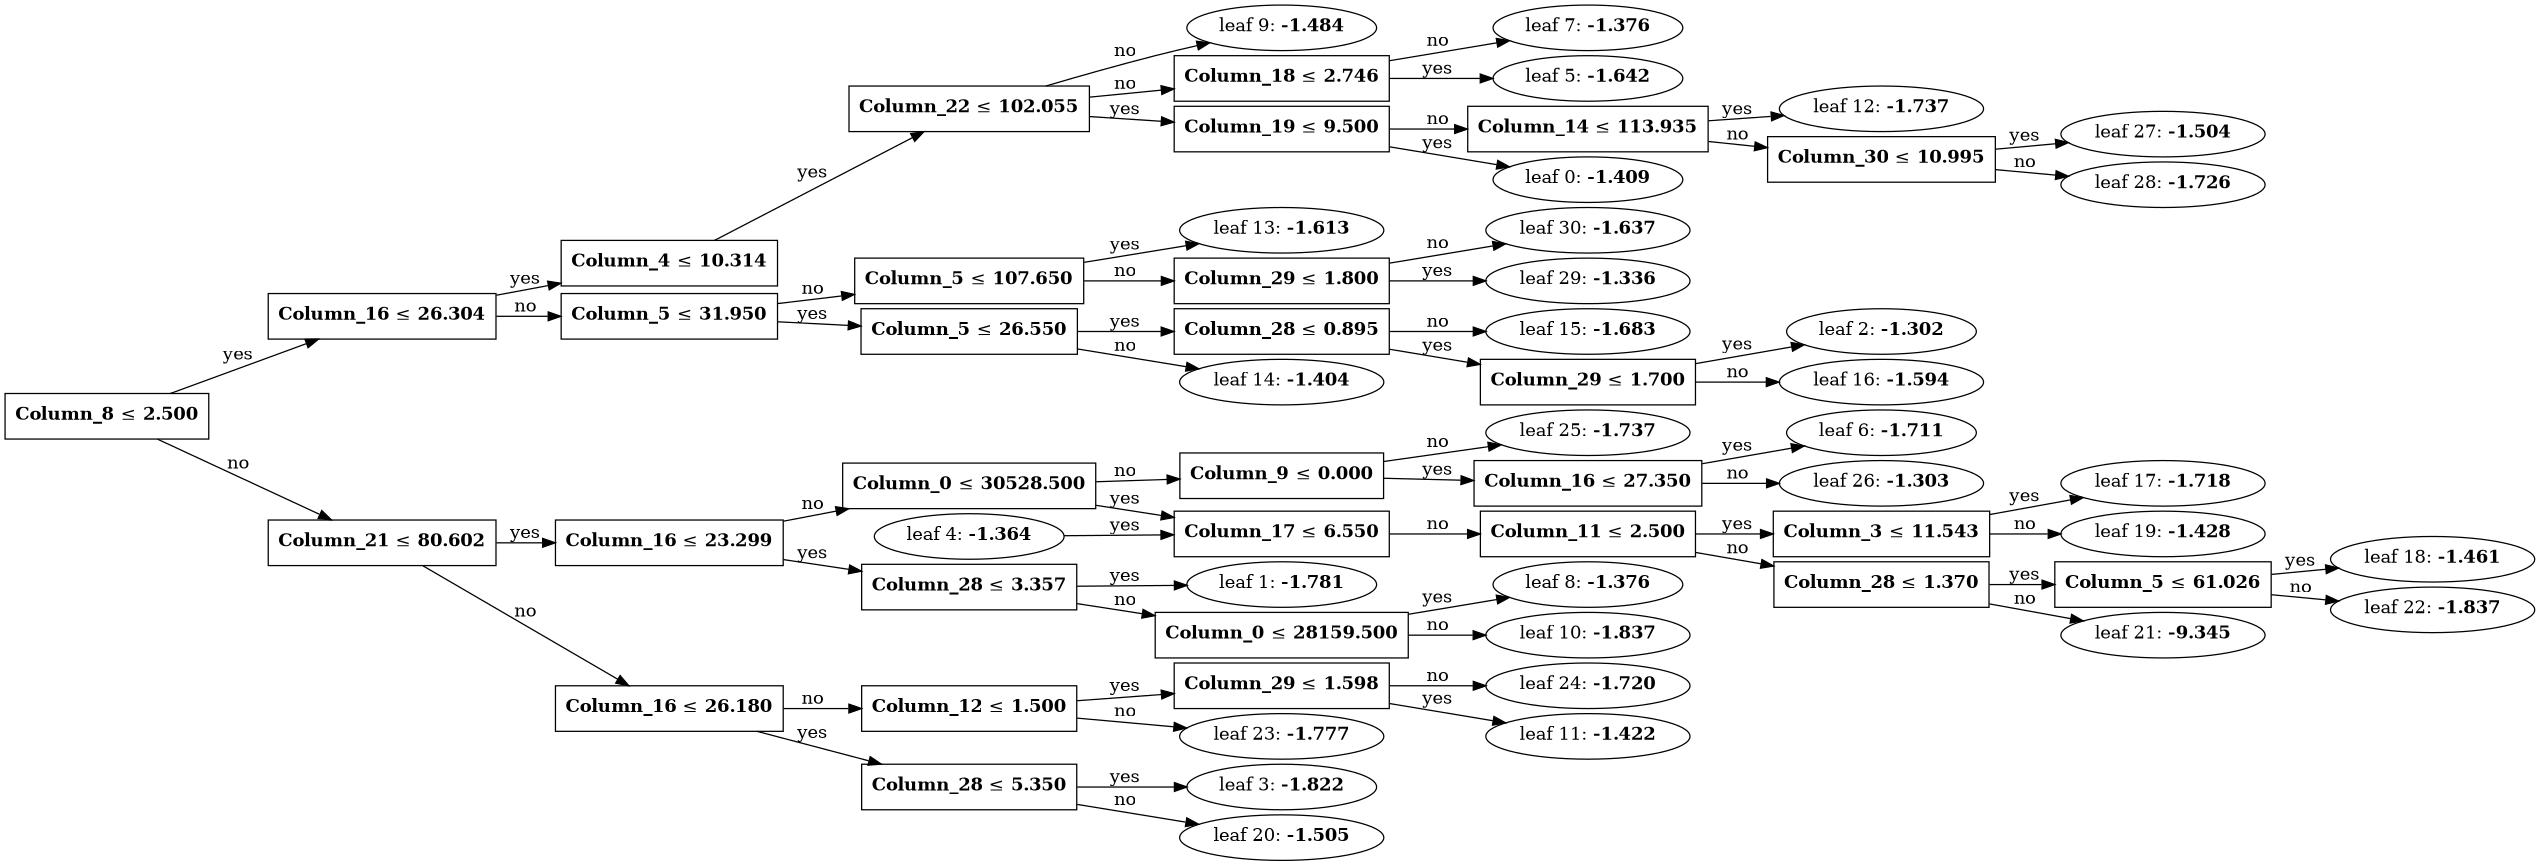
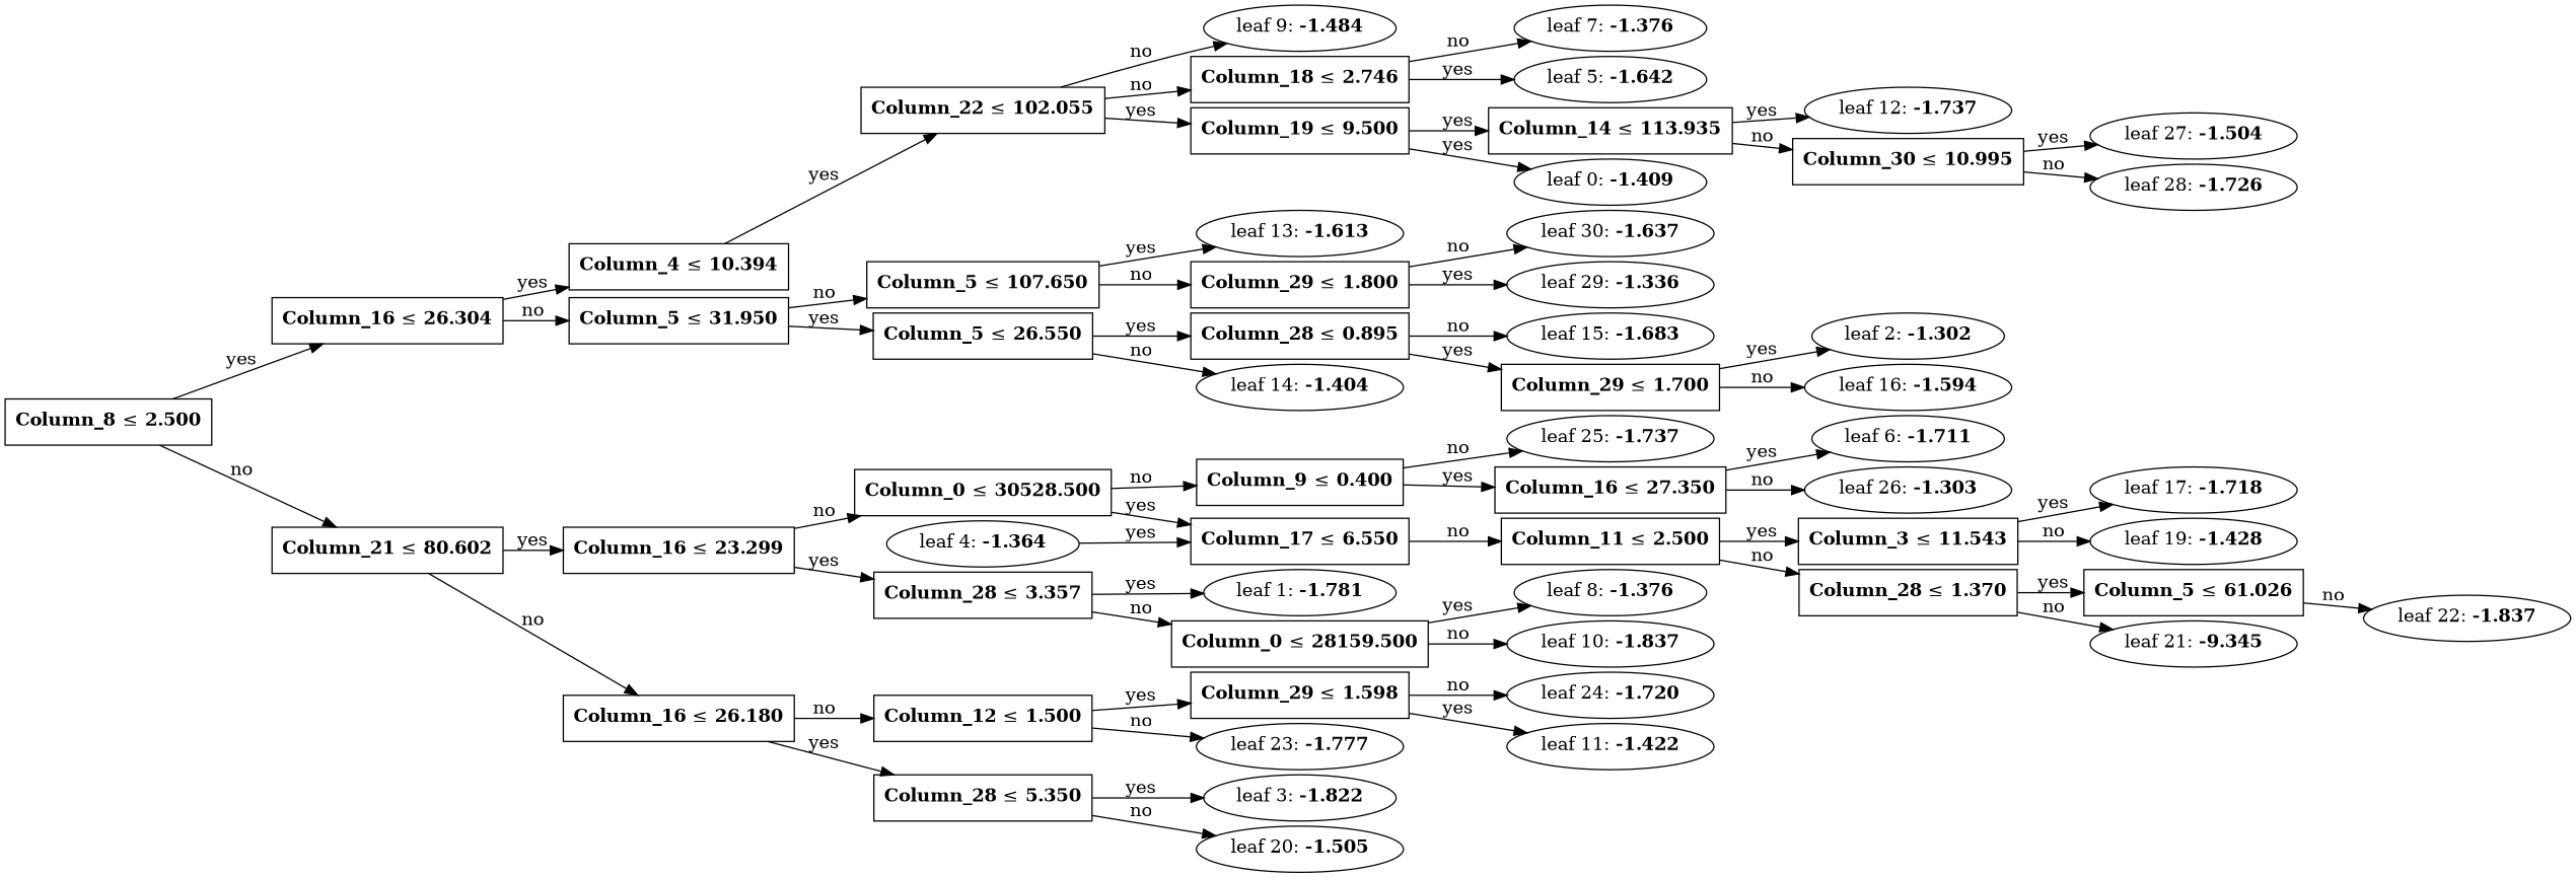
  digraph {
    nodesep=0.05
    rankdir=LR
    ranksep=0.3
    n1 [fillcolor=white label=<<B>Column_8</B> &#8804; <B>2.500</B>> shape=rectangle]
    n2 [fillcolor=white label=<<B>Column_16</B> &#8804; <B>26.304</B>> shape=rectangle]
    n3 [fillcolor=white label=<<B>Column_21</B> &#8804; <B>80.602</B>> shape=rectangle]
-   n4 [fillcolor=white label=<<B>Column_4</B> &#8804; <B>10.314</B>> shape=rectangle]
+   n4 [fillcolor=white label=<<B>Column_4</B> &#8804; <B>10.394</B>> shape=rectangle]
    n5 [fillcolor=white label=<<B>Column_5</B> &#8804; <B>31.950</B>> shape=rectangle]
    n6 [fillcolor=white label=<<B>Column_16</B> &#8804; <B>23.299</B>> shape=rectangle]
    n7 [fillcolor=white label=<<B>Column_16</B> &#8804; <B>26.180</B>> shape=rectangle]
    n8 [fillcolor=white label=<<B>Column_22</B> &#8804; <B>102.055</B>> shape=rectangle]
    n9 [fillcolor=white label=<<B>Column_5</B> &#8804; <B>26.550</B>> shape=rectangle]
    n10 [fillcolor=white label=<<B>Column_5</B> &#8804; <B>107.650</B>> shape=rectangle]
    n11 [fillcolor=white label=<<B>Column_18</B> &#8804; <B>2.746</B>> shape=rectangle]
    n12 [fillcolor=white label=<<B>Column_19</B> &#8804; <B>9.500</B>> shape=rectangle]
    n13 [label=<leaf 9: <B>-1.484</B>>]
    n14 [label=<leaf 5: <B>-1.642</B>>]
    n15 [label=<leaf 7: <B>-1.376</B>>]
    n16 [label=<leaf 0: <B>-1.409</B>>]
    n17 [fillcolor=white label=<<B>Column_14</B> &#8804; <B>113.935</B>> shape=rectangle]
    n18 [label=<leaf 12: <B>-1.737</B>>]
    n19 [fillcolor=white label=<<B>Column_30</B> &#8804; <B>10.995</B>> shape=rectangle]
    n20 [label=<leaf 27: <B>-1.504</B>>]
    n21 [label=<leaf 28: <B>-1.726</B>>]
    n22 [fillcolor=white label=<<B>Column_28</B> &#8804; <B>0.895</B>> shape=rectangle]
    n23 [label=<leaf 14: <B>-1.404</B>>]
    n24 [label=<leaf 13: <B>-1.613</B>>]
    n25 [fillcolor=white label=<<B>Column_29</B> &#8804; <B>1.800</B>> shape=rectangle]
    n26 [fillcolor=white label=<<B>Column_29</B> &#8804; <B>1.700</B>> shape=rectangle]
    n27 [label=<leaf 15: <B>-1.683</B>>]
    n28 [label=<leaf 2: <B>-1.302</B>>]
    n29 [label=<leaf 16: <B>-1.594</B>>]
    n30 [label=<leaf 29: <B>-1.336</B>>]
    n31 [label=<leaf 30: <B>-1.637</B>>]
    n32 [fillcolor=white label=<<B>Column_28</B> &#8804; <B>3.357</B>> shape=rectangle]
    n33 [fillcolor=white label=<<B>Column_0</B> &#8804; <B>30528.500</B>> shape=rectangle]
    n34 [fillcolor=white label=<<B>Column_28</B> &#8804; <B>5.350</B>> shape=rectangle]
    n35 [fillcolor=white label=<<B>Column_12</B> &#8804; <B>1.500</B>> shape=rectangle]
    n36 [label=<leaf 1: <B>-1.781</B>>]
    n37 [fillcolor=white label=<<B>Column_0</B> &#8804; <B>28159.500</B>> shape=rectangle]
    n38 [fillcolor=white label=<<B>Column_17</B> &#8804; <B>6.550</B>> shape=rectangle]
-   n39 [fillcolor=white label=<<B>Column_9</B> &#8804; <B>0.000</B>> shape=rectangle]
+   n39 [fillcolor=white label=<<B>Column_9</B> &#8804; <B>0.400</B>> shape=rectangle]
    n40 [label=<leaf 8: <B>-1.376</B>>]
    n41 [label=<leaf 10: <B>-1.837</B>>]
    n42 [fillcolor=white label=<<B>Column_11</B> &#8804; <B>2.500</B>> shape=rectangle]
    n43 [fillcolor=white label=<<B>Column_16</B> &#8804; <B>27.350</B>> shape=rectangle]
    n44 [label=<leaf 25: <B>-1.737</B>>]
    n45 [label=<leaf 4: <B>-1.364</B>>]
    n46 [fillcolor=white label=<<B>Column_3</B> &#8804; <B>11.543</B>> shape=rectangle]
    n47 [fillcolor=white label=<<B>Column_28</B> &#8804; <B>1.370</B>> shape=rectangle]
    n48 [label=<leaf 17: <B>-1.718</B>>]
    n49 [label=<leaf 19: <B>-1.428</B>>]
    n50 [fillcolor=white label=<<B>Column_5</B> &#8804; <B>61.026</B>> shape=rectangle]
    n51 [label=<leaf 21: <B>-9.345</B>>]
-   n52 [label=<leaf 18: <B>-1.461</B>>]
    n53 [label=<leaf 22: <B>-1.837</B>>]
    n54 [label=<leaf 6: <B>-1.711</B>>]
    n55 [label=<leaf 26: <B>-1.303</B>>]
    n56 [label=<leaf 3: <B>-1.822</B>>]
    n57 [label=<leaf 20: <B>-1.505</B>>]
    n58 [fillcolor=white label=<<B>Column_29</B> &#8804; <B>1.598</B>> shape=rectangle]
    n59 [label=<leaf 23: <B>-1.777</B>>]
    n60 [label=<leaf 11: <B>-1.422</B>>]
    n61 [label=<leaf 24: <B>-1.720</B>>]
    n1 -> n2 [label=yes]
    n1 -> n3 [label=no]
    n2 -> n4 [label=yes]
    n2 -> n5 [label=no]
    n3 -> n6 [label=yes]
    n3 -> n7 [label=no]
    n4 -> n8 [label=yes]
    n5 -> n9 [label=yes]
    n5 -> n10 [label=no]
    n6 -> n32 [label=yes]
    n6 -> n33 [label=no]
    n7 -> n34 [label=yes]
    n7 -> n35 [label=no]
    n8 -> n11 [label=no]
    n8 -> n12 [label=yes]
    n8 -> n13 [label=no]
    n9 -> n22 [label=yes]
    n9 -> n23 [label=no]
    n10 -> n24 [label=yes]
    n10 -> n25 [label=no]
    n11 -> n14 [label=yes]
    n11 -> n15 [label=no]
    n12 -> n16 [label=yes]
-   n12 -> n17 [label=no]
+   n12 -> n17 [label=yes]
    n17 -> n18 [label=yes]
    n17 -> n19 [label=no]
    n19 -> n20 [label=yes]
    n19 -> n21 [label=no]
    n22 -> n26 [label=yes]
    n22 -> n27 [label=no]
    n25 -> n30 [label=yes]
    n25 -> n31 [label=no]
    n26 -> n28 [label=yes]
    n26 -> n29 [label=no]
    n32 -> n36 [label=yes]
    n32 -> n37 [label=no]
    n33 -> n38 [label=yes]
    n33 -> n39 [label=no]
    n34 -> n56 [label=yes]
    n34 -> n57 [label=no]
    n35 -> n58 [label=yes]
    n35 -> n59 [label=no]
    n37 -> n40 [label=yes]
    n37 -> n41 [label=no]
    n38 -> n42 [label=no]
    n39 -> n43 [label=yes]
    n39 -> n44 [label=no]
    n42 -> n46 [label=yes]
    n42 -> n47 [label=no]
    n43 -> n54 [label=yes]
    n43 -> n55 [label=no]
    n45 -> n38 [label=yes]
    n46 -> n48 [label=yes]
    n46 -> n49 [label=no]
    n47 -> n50 [label=yes]
    n47 -> n51 [label=no]
-   n50 -> n52 [label=yes]
    n50 -> n53 [label=no]
    n58 -> n60 [label=yes]
    n58 -> n61 [label=no]
  }
